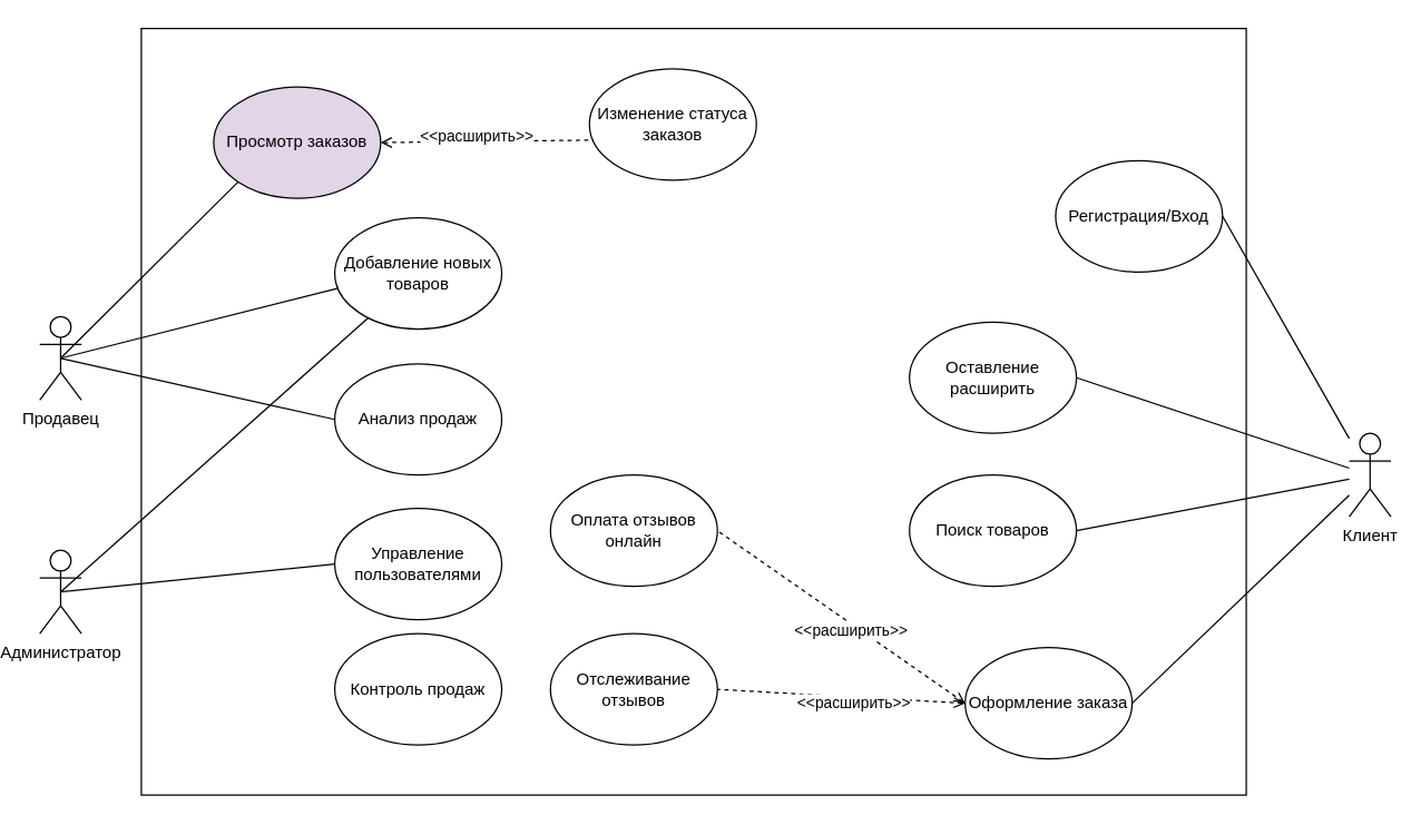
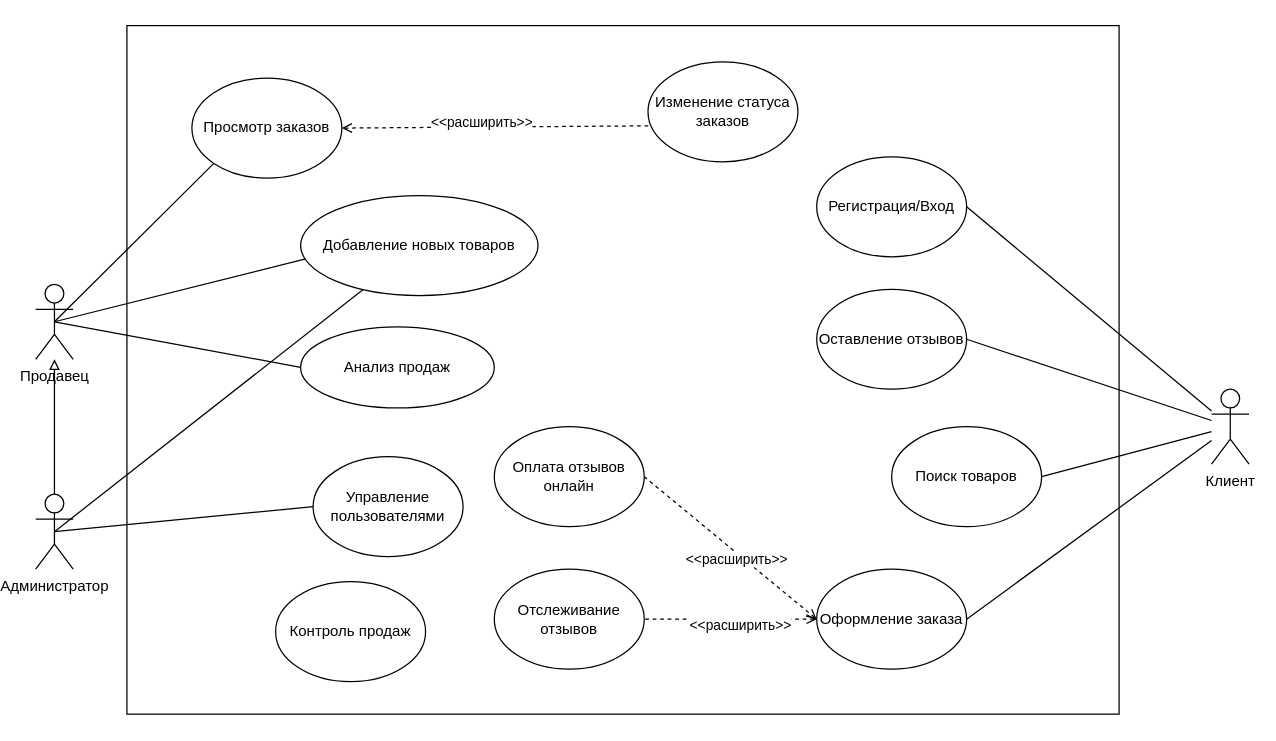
  <mxCell id="0" />
  <mxCell id="1" parent="0" />
  <mxCell id="2" value="" style="rounded=0;whiteSpace=wrap;html=1;" vertex="1" parent="1"><mxGeometry x="93" y="20" width="794" height="551" as="geometry" /></mxCell>
+ <mxCell id="3" style="edgeStyle=orthogonalEdgeStyle;rounded=0;orthogonalLoop=1;jettySize=auto;html=1;endArrow=block;endFill=0;" edge="1" parent="1" source="4" target="7"><mxGeometry relative="1" as="geometry"><mxPoint x="93" y="284.519" as="targetPoint" /></mxGeometry></mxCell>
  <mxCell id="4" value="Администратор" style="shape=umlActor;verticalLabelPosition=bottom;verticalAlign=top;html=1;outlineConnect=0;" vertex="1" parent="1"><mxGeometry x="20" y="395" width="30" height="60" as="geometry" /></mxCell>
- <mxCell id="5" value="Управление пользователями" style="ellipse;whiteSpace=wrap;html=1;" vertex="1" parent="1"><mxGeometry x="232" y="365" width="120" height="80" as="geometry" /></mxCell>
- <mxCell id="6" value="Контроль продаж" style="ellipse;whiteSpace=wrap;html=1;" vertex="1" parent="1"><mxGeometry x="232" y="455" width="120" height="80" as="geometry" /></mxCell>
+ <mxCell id="5" value="Управление пользователями" style="ellipse;whiteSpace=wrap;html=1;" vertex="1" parent="1"><mxGeometry x="242" y="365" width="120" height="80" as="geometry" /></mxCell>
+ <mxCell id="6" value="Контроль продаж" style="ellipse;whiteSpace=wrap;html=1;" vertex="1" parent="1"><mxGeometry x="212" y="465" width="120" height="80" as="geometry" /></mxCell>
  <mxCell id="7" value="Продавец" style="shape=umlActor;verticalLabelPosition=bottom;verticalAlign=top;html=1;outlineConnect=0;" vertex="1" parent="1"><mxGeometry x="20" y="227" width="30" height="60" as="geometry" /></mxCell>
- <mxCell id="8" value="Просмотр заказов" style="ellipse;whiteSpace=wrap;html=1;fillColor=#e1d5e7;" vertex="1" parent="1"><mxGeometry x="145" y="62" width="120" height="80" as="geometry" /></mxCell>
- <mxCell id="9" value="Изменение статуса заказов" style="ellipse;whiteSpace=wrap;html=1;" vertex="1" parent="1"><mxGeometry x="415" y="49" width="120" height="80" as="geometry" /></mxCell>
- <mxCell id="10" value="Добавление новых товаров" style="ellipse;whiteSpace=wrap;html=1;" vertex="1" parent="1"><mxGeometry x="232" y="156" width="120" height="80" as="geometry" /></mxCell>
- <mxCell id="11" value="Анализ продаж" style="ellipse;whiteSpace=wrap;html=1;" vertex="1" parent="1"><mxGeometry x="232" y="261" width="120" height="80" as="geometry" /></mxCell>
+ <mxCell id="8" value="Просмотр заказов" style="ellipse;whiteSpace=wrap;html=1;" vertex="1" parent="1"><mxGeometry x="145" y="62" width="120" height="80" as="geometry" /></mxCell>
+ <mxCell id="9" value="Изменение статуса заказов" style="ellipse;whiteSpace=wrap;html=1;" vertex="1" parent="1"><mxGeometry x="510" y="49" width="120" height="80" as="geometry" /></mxCell>
+ <mxCell id="10" value="Добавление новых товаров" style="ellipse;whiteSpace=wrap;html=1;" vertex="1" parent="1"><mxGeometry x="232" y="156" width="190" height="80" as="geometry" /></mxCell>
+ <mxCell id="11" value="Анализ продаж" style="ellipse;whiteSpace=wrap;html=1;" vertex="1" parent="1"><mxGeometry x="232" y="261" width="155" height="65" as="geometry" /></mxCell>
  <mxCell id="12" value="" style="endArrow=none;html=1;rounded=0;exitX=0.5;exitY=0.5;exitDx=0;exitDy=0;exitPerimeter=0;" edge="1" parent="1" source="4" target="10"><mxGeometry width="50" height="50" relative="1" as="geometry"><mxPoint x="157" y="463" as="sourcePoint" /><mxPoint x="207" y="413" as="targetPoint" /></mxGeometry></mxCell>
  <mxCell id="13" value="" style="endArrow=none;html=1;rounded=0;exitX=0.5;exitY=0.5;exitDx=0;exitDy=0;exitPerimeter=0;entryX=0;entryY=0.5;entryDx=0;entryDy=0;" edge="1" parent="1" source="4" target="5"><mxGeometry width="50" height="50" relative="1" as="geometry"><mxPoint x="103" y="435" as="sourcePoint" /><mxPoint x="238" y="507" as="targetPoint" /></mxGeometry></mxCell>
  <mxCell id="14" value="" style="endArrow=none;html=1;rounded=0;exitX=0.5;exitY=0.5;exitDx=0;exitDy=0;exitPerimeter=0;entryX=0.021;entryY=0.634;entryDx=0;entryDy=0;entryPerimeter=0;" edge="1" parent="1" source="7" target="10"><mxGeometry width="50" height="50" relative="1" as="geometry"><mxPoint x="103" y="435" as="sourcePoint" /><mxPoint x="242" y="415" as="targetPoint" /></mxGeometry></mxCell>
  <mxCell id="15" value="" style="endArrow=none;html=1;rounded=0;exitX=0.5;exitY=0.5;exitDx=0;exitDy=0;exitPerimeter=0;entryX=0;entryY=0.5;entryDx=0;entryDy=0;" edge="1" parent="1" source="7" target="11"><mxGeometry width="50" height="50" relative="1" as="geometry"><mxPoint x="103" y="268" as="sourcePoint" /><mxPoint x="245" y="217" as="targetPoint" /></mxGeometry></mxCell>
  <mxCell id="16" value="" style="endArrow=none;html=1;rounded=0;exitX=0.5;exitY=0.5;exitDx=0;exitDy=0;exitPerimeter=0;entryX=0;entryY=1;entryDx=0;entryDy=0;" edge="1" parent="1" source="7" target="8"><mxGeometry width="50" height="50" relative="1" as="geometry"><mxPoint x="103" y="268" as="sourcePoint" /><mxPoint x="242" y="311" as="targetPoint" /></mxGeometry></mxCell>
  <mxCell id="17" value="" style="endArrow=none;dashed=1;html=1;rounded=0;exitX=1;exitY=0.5;exitDx=0;exitDy=0;entryX=0.025;entryY=0.64;entryDx=0;entryDy=0;entryPerimeter=0;startArrow=open;startFill=0;" edge="1" parent="1" source="8" target="9"><mxGeometry width="50" height="50" relative="1" as="geometry"><mxPoint x="157" y="397" as="sourcePoint" /><mxPoint x="207" y="347" as="targetPoint" /></mxGeometry></mxCell>
  <mxCell id="18" value="&amp;lt;&amp;lt;расширить&amp;gt;&amp;gt;" style="edgeLabel;html=1;align=center;verticalAlign=middle;resizable=0;points=[];" vertex="1" connectable="0" parent="17"><mxGeometry x="-0.099" y="4" relative="1" as="geometry"><mxPoint as="offset" /></mxGeometry></mxCell>
  <mxCell id="19" value="Клиент" style="shape=umlActor;verticalLabelPosition=bottom;verticalAlign=top;html=1;outlineConnect=0;" vertex="1" parent="1"><mxGeometry x="961" y="311" width="30" height="60" as="geometry" /></mxCell>
- <mxCell id="20" value="Регистрация/Вход" style="ellipse;whiteSpace=wrap;html=1;" vertex="1" parent="1"><mxGeometry x="750" y="115" width="120" height="80" as="geometry" /></mxCell>
- <mxCell id="21" value="Поиск товаров" style="ellipse;whiteSpace=wrap;html=1;" vertex="1" parent="1"><mxGeometry x="645" y="341" width="120" height="80" as="geometry" /></mxCell>
- <mxCell id="22" value="Оформление заказа" style="ellipse;whiteSpace=wrap;html=1;" vertex="1" parent="1"><mxGeometry x="685" y="465" width="120" height="80" as="geometry" /></mxCell>
+ <mxCell id="20" value="Регистрация/Вход" style="ellipse;whiteSpace=wrap;html=1;" vertex="1" parent="1"><mxGeometry x="645" y="125" width="120" height="80" as="geometry" /></mxCell>
+ <mxCell id="21" value="Поиск товаров" style="ellipse;whiteSpace=wrap;html=1;" vertex="1" parent="1"><mxGeometry x="705" y="341" width="120" height="80" as="geometry" /></mxCell>
+ <mxCell id="22" value="Оформление заказа" style="ellipse;whiteSpace=wrap;html=1;" vertex="1" parent="1"><mxGeometry x="645" y="455" width="120" height="80" as="geometry" /></mxCell>
  <mxCell id="23" value="Отслеживание отзывов" style="ellipse;whiteSpace=wrap;html=1;" vertex="1" parent="1"><mxGeometry x="387" y="455" width="120" height="80" as="geometry" /></mxCell>
  <mxCell id="24" value="" style="endArrow=none;dashed=1;html=1;rounded=0;exitX=0;exitY=0.5;exitDx=0;exitDy=0;entryX=1;entryY=0.5;entryDx=0;entryDy=0;startArrow=open;startFill=0;" edge="1" parent="1" source="22" target="23"><mxGeometry width="50" height="50" relative="1" as="geometry"><mxPoint x="275" y="112" as="sourcePoint" /><mxPoint x="390" y="79" as="targetPoint" /></mxGeometry></mxCell>
  <mxCell id="25" value="&amp;lt;&amp;lt;расширить&amp;gt;&amp;gt;" style="edgeLabel;html=1;align=center;verticalAlign=middle;resizable=0;points=[];" vertex="1" connectable="0" parent="24"><mxGeometry x="-0.099" y="4" relative="1" as="geometry"><mxPoint as="offset" /></mxGeometry></mxCell>
- <mxCell id="26" value="Оставление расширить" style="ellipse;whiteSpace=wrap;html=1;" vertex="1" parent="1"><mxGeometry x="645" y="231" width="120" height="80" as="geometry" /></mxCell>
+ <mxCell id="26" value="Оставление отзывов" style="ellipse;whiteSpace=wrap;html=1;" vertex="1" parent="1"><mxGeometry x="645" y="231" width="120" height="80" as="geometry" /></mxCell>
  <mxCell id="27" value="Оплата отзывов онлайн" style="ellipse;whiteSpace=wrap;html=1;" vertex="1" parent="1"><mxGeometry x="387" y="341" width="120" height="80" as="geometry" /></mxCell>
  <mxCell id="28" value="" style="endArrow=none;dashed=1;html=1;rounded=0;exitX=0;exitY=0.5;exitDx=0;exitDy=0;entryX=1;entryY=0.5;entryDx=0;entryDy=0;startArrow=open;startFill=0;" edge="1" parent="1" source="22" target="27"><mxGeometry width="50" height="50" relative="1" as="geometry"><mxPoint x="655" y="505" as="sourcePoint" /><mxPoint x="517" y="505" as="targetPoint" /></mxGeometry></mxCell>
  <mxCell id="29" value="&amp;lt;&amp;lt;расширить&amp;gt;&amp;gt;" style="edgeLabel;html=1;align=center;verticalAlign=middle;resizable=0;points=[];" vertex="1" connectable="0" parent="28"><mxGeometry x="-0.099" y="4" relative="1" as="geometry"><mxPoint as="offset" /></mxGeometry></mxCell>
  <mxCell id="30" value="" style="endArrow=none;html=1;rounded=0;entryX=1;entryY=0.5;entryDx=0;entryDy=0;" edge="1" parent="1" source="19" target="21"><mxGeometry width="50" height="50" relative="1" as="geometry"><mxPoint x="103" y="268" as="sourcePoint" /><mxPoint x="242" y="311" as="targetPoint" /></mxGeometry></mxCell>
  <mxCell id="31" value="" style="endArrow=none;html=1;rounded=0;entryX=1;entryY=0.5;entryDx=0;entryDy=0;" edge="1" parent="1" source="19" target="22"><mxGeometry width="50" height="50" relative="1" as="geometry"><mxPoint x="855" y="373" as="sourcePoint" /><mxPoint x="775" y="391" as="targetPoint" /></mxGeometry></mxCell>
  <mxCell id="32" value="" style="endArrow=none;html=1;rounded=0;entryX=1;entryY=0.5;entryDx=0;entryDy=0;" edge="1" parent="1" source="19" target="26"><mxGeometry width="50" height="50" relative="1" as="geometry"><mxPoint x="855" y="373" as="sourcePoint" /><mxPoint x="775" y="391" as="targetPoint" /></mxGeometry></mxCell>
  <mxCell id="33" value="" style="endArrow=none;html=1;rounded=0;entryX=1;entryY=0.5;entryDx=0;entryDy=0;" edge="1" parent="1" source="19" target="20"><mxGeometry width="50" height="50" relative="1" as="geometry"><mxPoint x="855" y="356" as="sourcePoint" /><mxPoint x="775" y="281" as="targetPoint" /></mxGeometry></mxCell>
